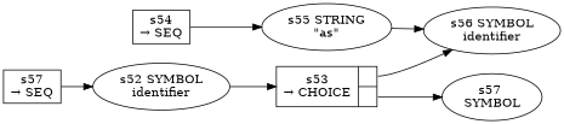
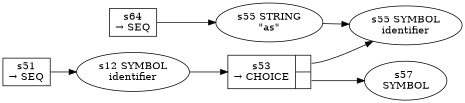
  digraph {
    rankdir=LR
-   n1 [fixedsize=false label="s57\n&rarr; SEQ" peripheries=1 shape=record]
-   n2 [label="s52 SYMBOL\nidentifier"]
+   n1 [fixedsize=false label="s51\n&rarr; SEQ" peripheries=1 shape=record]
+   n2 [label="s12 SYMBOL\nidentifier"]
    n3 [fixedsize=false label="{s53\n&rarr; CHOICE|{<p0>|<p1>}}" peripheries=1 shape=record]
    n4 [label="s57 \nSYMBOL"]
-   n5 [label="s56 SYMBOL\nidentifier"]
-   n6 [fixedsize=false label="s54\n&rarr; SEQ" peripheries=1 shape=record]
+   n5 [label="s55 SYMBOL\nidentifier"]
+   n6 [fixedsize=false label="s64\n&rarr; SEQ" peripheries=1 shape=record]
    n7 [label="s55 STRING\n\"as\""]
    n1 -> n2
    n2 -> n3
    n3 -> n4 [tailport=p1]
    n3 -> n5 [tailport=p0]
    n6 -> n7
    n7 -> n5
  }
